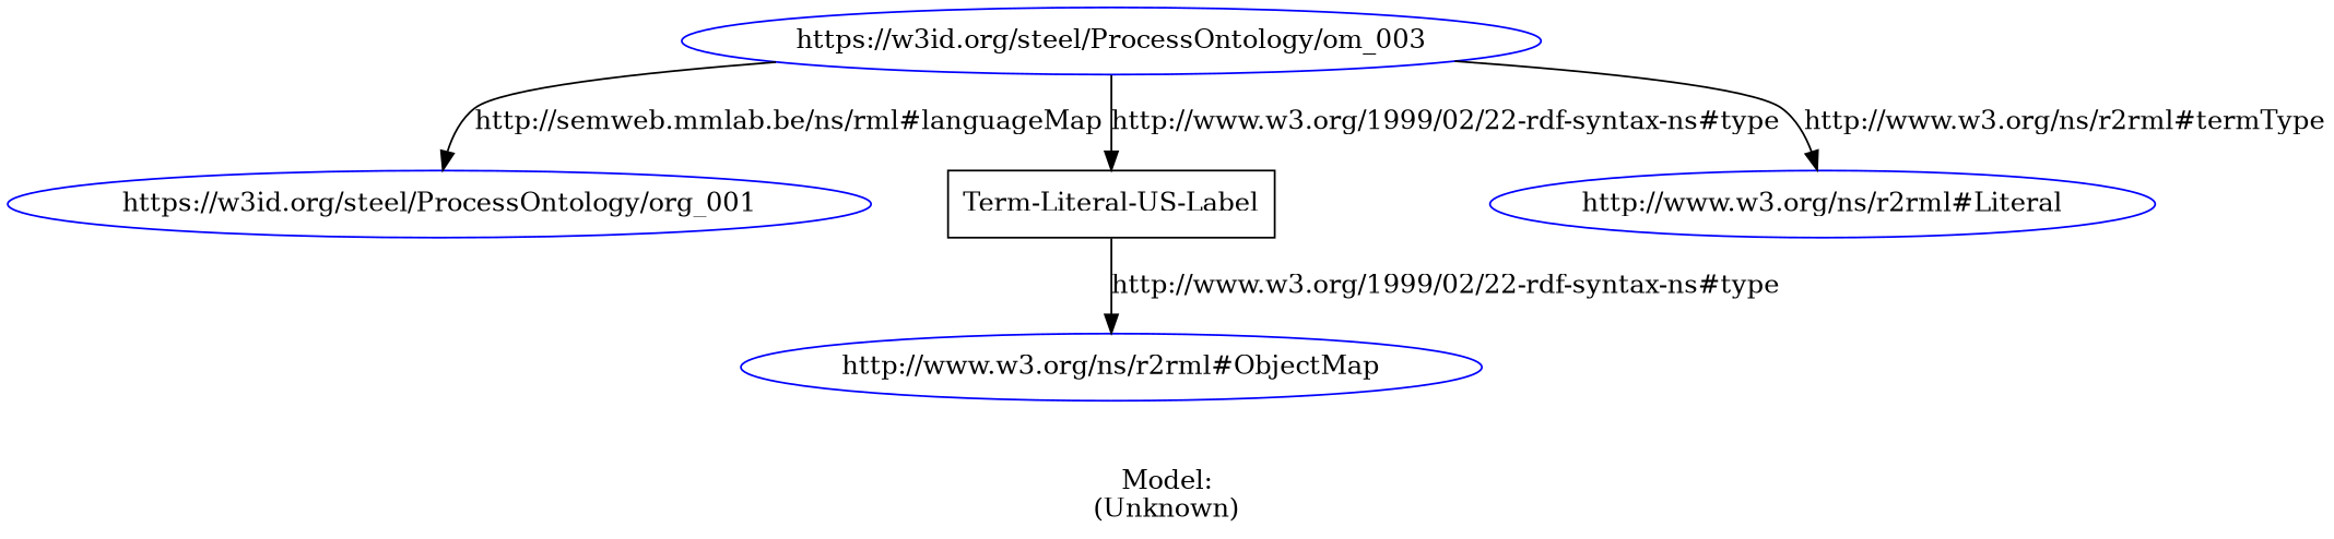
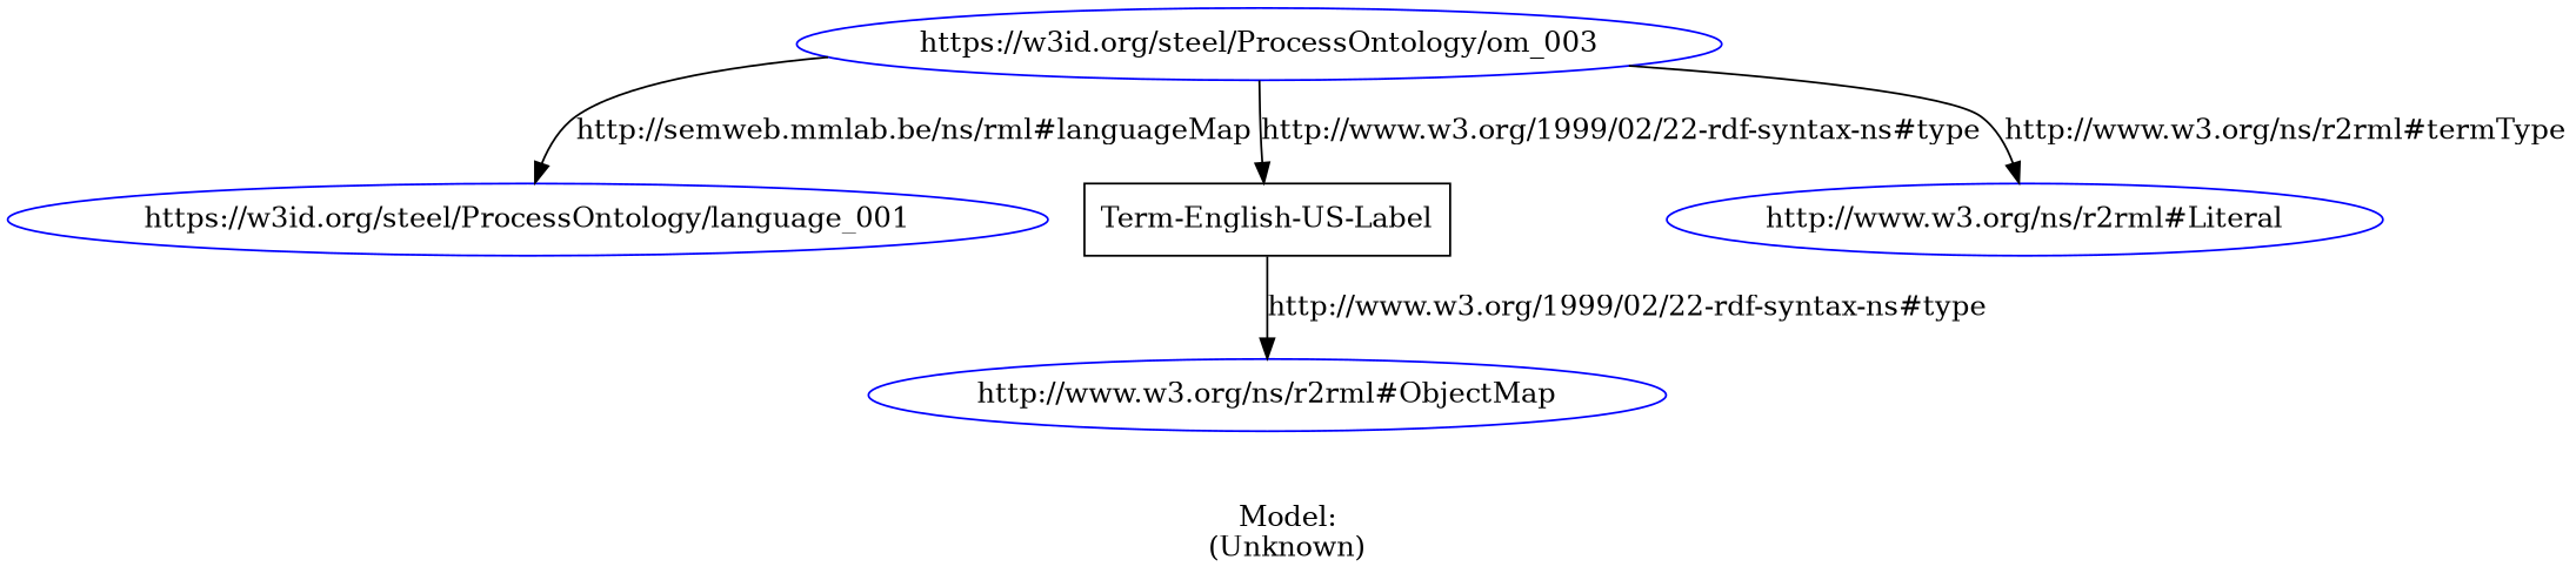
  digraph {
    label="\n\nModel:\n(Unknown)"
    rankdir=TB
    node [color=blue shape=ellipse]
    n1 [label="https://w3id.org/steel/ProcessOntology/om_003"]
-   n2 [label="https://w3id.org/steel/ProcessOntology/org_001"]
-   n3 [label="Term-Literal-US-Label" shape=record color=""]
+   n2 [label="https://w3id.org/steel/ProcessOntology/language_001"]
+   n3 [label="Term-English-US-Label" shape=record color=""]
    n4 [label="http://www.w3.org/ns/r2rml#Literal"]
    n5 [label="http://www.w3.org/ns/r2rml#ObjectMap"]
    n1 -> n2 [label="http://semweb.mmlab.be/ns/rml#languageMap"]
    n1 -> n3 [label="http://www.w3.org/1999/02/22-rdf-syntax-ns#type"]
    n1 -> n4 [label="http://www.w3.org/ns/r2rml#termType"]
    n3 -> n5 [label="http://www.w3.org/1999/02/22-rdf-syntax-ns#type"]
  }
